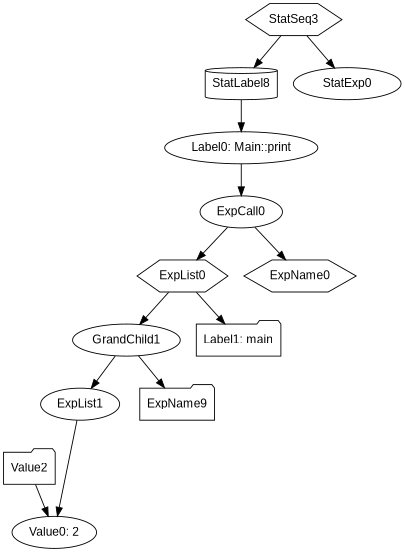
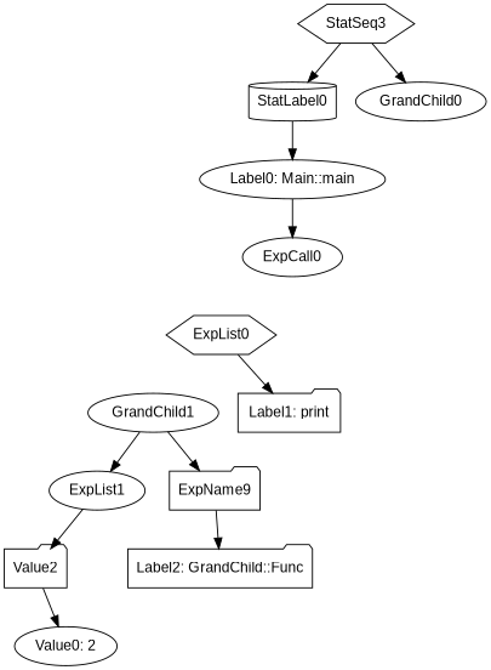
  digraph {
    fontname="Liberation Sans"
    ordering=out
    node [fontname="Liberation Sans" shape=ellipse]
    edge [fontname="Liberation Sans"]
    ExpList0 [shape=hexagon]
    n2 [label=GrandChild1]
-   "Label1: print" [shape=folder label="Label1: main"]
+   "Label1: print" [shape=folder]
    ExpList1
    n5 [label=ExpName9 shape=folder]
    n6 [label=Value2 shape=folder]
+   "Label2: GrandChild::Func" [shape=folder]
    "Value0: 2"
    ExpCall0
-   ExpName0 [shape=hexagon]
-   StatLabel0 [shape=cylinder label=StatLabel8]
-   "Label0: Main::main" [label="Label0: Main::print"]
+   StatLabel0 [shape=cylinder]
+   "Label0: Main::main"
    n13 [label=StatSeq3 shape=hexagon]
-   StatExp0
-   ExpList0 -> n2
+   StatExp0 [label=GrandChild0]
    ExpList0 -> "Label1: print"
    n2 -> ExpList1
    n2 -> n5
-   ExpList1 -> "Value0: 2"
+   ExpList1 -> n6
+   n5 -> "Label2: GrandChild::Func"
    n6 -> "Value0: 2"
-   ExpCall0 -> ExpList0
-   ExpCall0 -> ExpName0
    StatLabel0 -> "Label0: Main::main"
    "Label0: Main::main" -> ExpCall0
    n13 -> StatLabel0
    n13 -> StatExp0
  }
